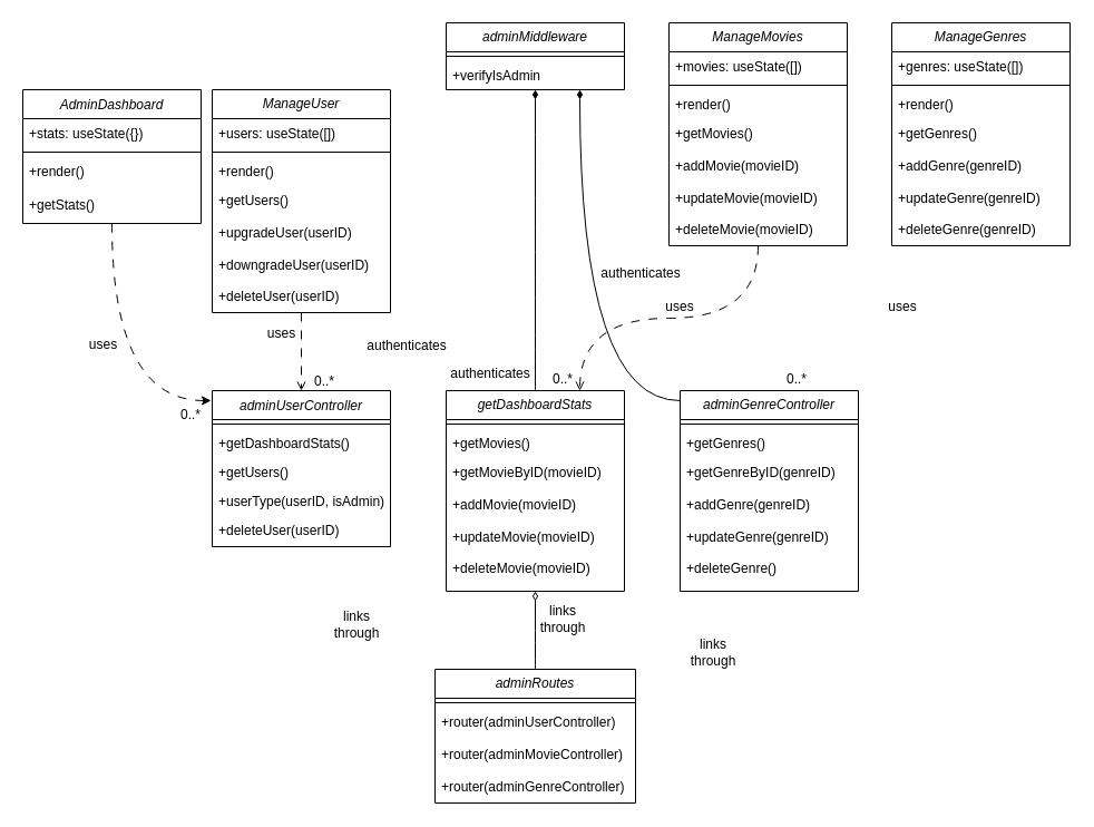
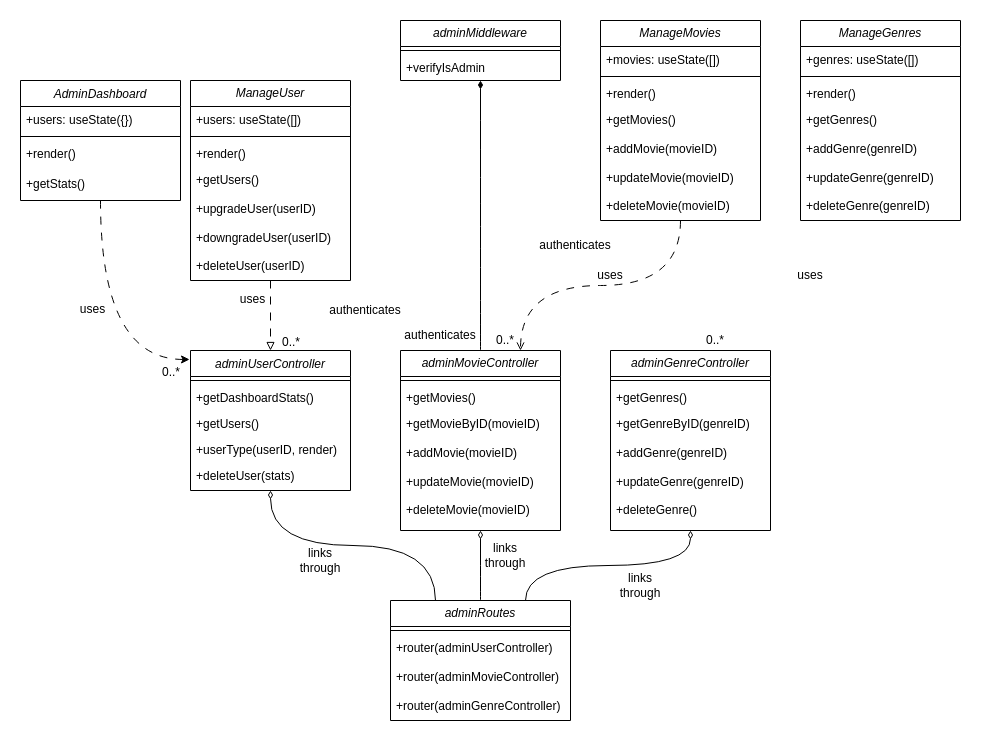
  <mxCell id="0" />
  <mxCell id="1" parent="0" />
  <mxCell id="2" value="AdminDashboard" style="swimlane;fontStyle=2;align=center;verticalAlign=top;childLayout=stackLayout;horizontal=1;startSize=26;horizontalStack=0;resizeParent=1;resizeLast=0;collapsible=1;marginBottom=0;rounded=0;shadow=0;strokeWidth=1;" parent="1" vertex="1"><mxGeometry x="20" y="80" width="160" height="120" as="geometry"><mxRectangle x="230" y="140" width="160" height="26" as="alternateBounds" /></mxGeometry></mxCell>
- <mxCell id="3" value="+stats: useState({})" style="text;align=left;verticalAlign=top;spacingLeft=4;spacingRight=4;overflow=hidden;rotatable=0;points=[[0,0.5],[1,0.5]];portConstraint=eastwest;" parent="2" vertex="1"><mxGeometry y="26" width="160" height="26" as="geometry" /></mxCell>
+ <mxCell id="3" value="+users: useState({})" style="text;align=left;verticalAlign=top;spacingLeft=4;spacingRight=4;overflow=hidden;rotatable=0;points=[[0,0.5],[1,0.5]];portConstraint=eastwest;" parent="2" vertex="1"><mxGeometry y="26" width="160" height="26" as="geometry" /></mxCell>
  <mxCell id="4" value="" style="line;html=1;strokeWidth=1;align=left;verticalAlign=middle;spacingTop=-1;spacingLeft=3;spacingRight=3;rotatable=0;labelPosition=right;points=[];portConstraint=eastwest;" parent="2" vertex="1"><mxGeometry y="52" width="160" height="8" as="geometry" /></mxCell>
  <mxCell id="5" value="+render()" style="text;align=left;verticalAlign=top;spacingLeft=4;spacingRight=4;overflow=hidden;rotatable=0;points=[[0,0.5],[1,0.5]];portConstraint=eastwest;" parent="2" vertex="1"><mxGeometry y="60" width="160" height="30" as="geometry" /></mxCell>
  <mxCell id="6" value="+getStats()" style="text;align=left;verticalAlign=top;spacingLeft=4;spacingRight=4;overflow=hidden;rotatable=0;points=[[0,0.5],[1,0.5]];portConstraint=eastwest;" vertex="1" parent="2"><mxGeometry y="90" width="160" height="30" as="geometry" /></mxCell>
  <mxCell id="7" value="adminUserController" style="swimlane;fontStyle=2;align=center;verticalAlign=top;childLayout=stackLayout;horizontal=1;startSize=26;horizontalStack=0;resizeParent=1;resizeLast=0;collapsible=1;marginBottom=0;rounded=0;shadow=0;strokeWidth=1;" parent="1" vertex="1"><mxGeometry x="190" y="350" width="160" height="140" as="geometry"><mxRectangle x="550" y="140" width="160" height="26" as="alternateBounds" /></mxGeometry></mxCell>
  <mxCell id="8" value="" style="line;html=1;strokeWidth=1;align=left;verticalAlign=middle;spacingTop=-1;spacingLeft=3;spacingRight=3;rotatable=0;labelPosition=right;points=[];portConstraint=eastwest;" parent="7" vertex="1"><mxGeometry y="26" width="160" height="8" as="geometry" /></mxCell>
  <mxCell id="9" value="+getDashboardStats()" style="text;align=left;verticalAlign=top;spacingLeft=4;spacingRight=4;overflow=hidden;rotatable=0;points=[[0,0.5],[1,0.5]];portConstraint=eastwest;" parent="7" vertex="1"><mxGeometry y="34" width="160" height="26" as="geometry" /></mxCell>
  <mxCell id="10" value="+getUsers()" style="text;align=left;verticalAlign=top;spacingLeft=4;spacingRight=4;overflow=hidden;rotatable=0;points=[[0,0.5],[1,0.5]];portConstraint=eastwest;" parent="7" vertex="1"><mxGeometry y="60" width="160" height="26" as="geometry" /></mxCell>
- <mxCell id="11" value="+userType(userID, isAdmin)" style="text;align=left;verticalAlign=top;spacingLeft=4;spacingRight=4;overflow=hidden;rotatable=0;points=[[0,0.5],[1,0.5]];portConstraint=eastwest;" vertex="1" parent="7"><mxGeometry y="86" width="160" height="26" as="geometry" /></mxCell>
- <mxCell id="12" value="+deleteUser(userID)" style="text;align=left;verticalAlign=top;spacingLeft=4;spacingRight=4;overflow=hidden;rotatable=0;points=[[0,0.5],[1,0.5]];portConstraint=eastwest;" vertex="1" parent="7"><mxGeometry y="112" width="160" height="26" as="geometry" /></mxCell>
+ <mxCell id="11" value="+userType(userID, render)" style="text;align=left;verticalAlign=top;spacingLeft=4;spacingRight=4;overflow=hidden;rotatable=0;points=[[0,0.5],[1,0.5]];portConstraint=eastwest;" vertex="1" parent="7"><mxGeometry y="86" width="160" height="26" as="geometry" /></mxCell>
+ <mxCell id="12" value="+deleteUser(stats)" style="text;align=left;verticalAlign=top;spacingLeft=4;spacingRight=4;overflow=hidden;rotatable=0;points=[[0,0.5],[1,0.5]];portConstraint=eastwest;" vertex="1" parent="7"><mxGeometry y="112" width="160" height="26" as="geometry" /></mxCell>
  <mxCell id="13" value="" style="endArrow=classic;shadow=0;strokeWidth=1;rounded=0;endFill=1;edgeStyle=orthogonalEdgeStyle;elbow=vertical;curved=1;exitX=0.5;exitY=1;exitDx=0;exitDy=0;dashed=1;dashPattern=8 8;entryX=-0.006;entryY=0.064;entryDx=0;entryDy=0;entryPerimeter=0;" parent="1" source="2" target="7" edge="1"><mxGeometry x="0.5" y="41" relative="1" as="geometry"><mxPoint x="180" y="152" as="sourcePoint" /><mxPoint x="200" y="360" as="targetPoint" /><mxPoint x="-40" y="32" as="offset" /><Array as="points"><mxPoint x="100" y="359" /></Array></mxGeometry></mxCell>
  <mxCell id="14" value="0..*" style="resizable=0;align=left;verticalAlign=bottom;labelBackgroundColor=none;fontSize=12;" parent="13" connectable="0" vertex="1"><mxGeometry x="-1" relative="1" as="geometry"><mxPoint x="60" y="180" as="offset" /></mxGeometry></mxCell>
  <mxCell id="15" value="uses" style="text;html=1;resizable=0;points=[];;align=center;verticalAlign=middle;labelBackgroundColor=none;rounded=0;shadow=0;strokeWidth=1;fontSize=12;" parent="13" vertex="1" connectable="0"><mxGeometry x="0.5" y="49" relative="1" as="geometry"><mxPoint x="125" y="-11" as="offset" /></mxGeometry></mxCell>
  <mxCell id="16" value="&lt;i&gt;adminMiddleware&lt;/i&gt;" style="swimlane;fontStyle=0;childLayout=stackLayout;horizontal=1;startSize=26;fillColor=none;horizontalStack=0;resizeParent=1;resizeParentMax=0;resizeLast=0;collapsible=1;marginBottom=0;whiteSpace=wrap;html=1;" vertex="1" parent="1"><mxGeometry x="400" y="20" width="160" height="60" as="geometry" /></mxCell>
  <mxCell id="17" value="" style="line;html=1;strokeWidth=1;align=left;verticalAlign=middle;spacingTop=-1;spacingLeft=3;spacingRight=3;rotatable=0;labelPosition=right;points=[];portConstraint=eastwest;" vertex="1" parent="16"><mxGeometry y="26" width="160" height="8" as="geometry" /></mxCell>
  <mxCell id="18" value="+verifyIsAdmin" style="text;strokeColor=none;fillColor=none;align=left;verticalAlign=top;spacingLeft=4;spacingRight=4;overflow=hidden;rotatable=0;points=[[0,0.5],[1,0.5]];portConstraint=eastwest;whiteSpace=wrap;html=1;" vertex="1" parent="16"><mxGeometry y="34" width="160" height="26" as="geometry" /></mxCell>
- <mxCell id="19" style="edgeStyle=orthogonalEdgeStyle;rounded=0;orthogonalLoop=1;jettySize=auto;html=1;exitX=0.5;exitY=1;exitDx=0;exitDy=0;entryX=0.5;entryY=0;entryDx=0;entryDy=0;endArrow=open;endFill=0;dashed=1;dashPattern=8 8;" edge="1" parent="1" source="20" target="7"><mxGeometry relative="1" as="geometry" /></mxCell>
+ <mxCell id="19" style="edgeStyle=orthogonalEdgeStyle;rounded=0;orthogonalLoop=1;jettySize=auto;html=1;exitX=0.5;exitY=1;exitDx=0;exitDy=0;entryX=0.5;entryY=0;entryDx=0;entryDy=0;endArrow=block;endFill=0;dashed=1;dashPattern=8 8;" edge="1" parent="1" source="20" target="7"><mxGeometry relative="1" as="geometry" /></mxCell>
  <mxCell id="20" value="&lt;i&gt;ManageUser&lt;/i&gt;" style="swimlane;fontStyle=0;childLayout=stackLayout;horizontal=1;startSize=26;fillColor=none;horizontalStack=0;resizeParent=1;resizeParentMax=0;resizeLast=0;collapsible=1;marginBottom=0;whiteSpace=wrap;html=1;" vertex="1" parent="1"><mxGeometry x="190" y="80" width="160" height="200" as="geometry" /></mxCell>
  <mxCell id="21" value="+users: useState([])" style="text;strokeColor=none;fillColor=none;align=left;verticalAlign=top;spacingLeft=4;spacingRight=4;overflow=hidden;rotatable=0;points=[[0,0.5],[1,0.5]];portConstraint=eastwest;whiteSpace=wrap;html=1;" vertex="1" parent="20"><mxGeometry y="26" width="160" height="26" as="geometry" /></mxCell>
  <mxCell id="22" value="" style="line;html=1;strokeWidth=1;align=left;verticalAlign=middle;spacingTop=-1;spacingLeft=3;spacingRight=3;rotatable=0;labelPosition=right;points=[];portConstraint=eastwest;" vertex="1" parent="20"><mxGeometry y="52" width="160" height="8" as="geometry" /></mxCell>
  <mxCell id="23" value="+render()" style="text;strokeColor=none;fillColor=none;align=left;verticalAlign=top;spacingLeft=4;spacingRight=4;overflow=hidden;rotatable=0;points=[[0,0.5],[1,0.5]];portConstraint=eastwest;whiteSpace=wrap;html=1;" vertex="1" parent="20"><mxGeometry y="60" width="160" height="26" as="geometry" /></mxCell>
  <mxCell id="24" value="&lt;div&gt;+getUsers()&lt;/div&gt;&lt;div&gt;&lt;br&gt;&lt;/div&gt;&lt;div&gt;+upgradeUser(userID)&lt;br&gt;&lt;br&gt;+downgradeUser(userID)&lt;br&gt;&lt;br&gt;+deleteUser(userID)&lt;/div&gt;" style="text;strokeColor=none;fillColor=none;align=left;verticalAlign=top;spacingLeft=4;spacingRight=4;overflow=hidden;rotatable=0;points=[[0,0.5],[1,0.5]];portConstraint=eastwest;whiteSpace=wrap;html=1;" vertex="1" parent="20"><mxGeometry y="86" width="160" height="114" as="geometry" /></mxCell>
  <mxCell id="25" value="0..*" style="resizable=0;align=left;verticalAlign=bottom;labelBackgroundColor=none;fontSize=12;" connectable="0" vertex="1" parent="1"><mxGeometry x="280" y="350" as="geometry" /></mxCell>
  <mxCell id="26" value="uses" style="text;html=1;resizable=0;points=[];;align=center;verticalAlign=middle;labelBackgroundColor=none;rounded=0;shadow=0;strokeWidth=1;fontSize=12;" vertex="1" connectable="0" parent="1"><mxGeometry x="110" y="310" as="geometry"><mxPoint x="-19" y="-2" as="offset" /></mxGeometry></mxCell>
  <mxCell id="27" value="authenticates" style="text;html=1;align=center;verticalAlign=middle;whiteSpace=wrap;rounded=0;" vertex="1" parent="1"><mxGeometry x="340" y="295" width="50" height="30" as="geometry" /></mxCell>
  <mxCell id="28" style="edgeStyle=orthogonalEdgeStyle;rounded=0;orthogonalLoop=1;jettySize=auto;html=1;entryX=0.463;entryY=0.962;entryDx=0;entryDy=0;entryPerimeter=0;curved=1;endArrow=diamondThin;endFill=1;exitX=0.5;exitY=0;exitDx=0;exitDy=0;" edge="1" parent="1" source="35"><mxGeometry relative="1" as="geometry"><mxPoint x="510" y="350" as="sourcePoint" /><mxPoint x="480" y="80.002" as="targetPoint" /><Array as="points"><mxPoint x="480" y="350" /></Array></mxGeometry></mxCell>
  <mxCell id="29" value="authenticates" style="text;html=1;align=center;verticalAlign=middle;whiteSpace=wrap;rounded=0;" vertex="1" parent="1"><mxGeometry x="430" y="320" width="20" height="30" as="geometry" /></mxCell>
  <mxCell id="30" value="&lt;i&gt;adminGenreController&lt;/i&gt;" style="swimlane;fontStyle=0;childLayout=stackLayout;horizontal=1;startSize=26;fillColor=none;horizontalStack=0;resizeParent=1;resizeParentMax=0;resizeLast=0;collapsible=1;marginBottom=0;whiteSpace=wrap;html=1;" vertex="1" parent="1"><mxGeometry x="610" y="350" width="160" height="180" as="geometry" /></mxCell>
  <mxCell id="31" value="" style="line;html=1;strokeWidth=1;align=left;verticalAlign=middle;spacingTop=-1;spacingLeft=3;spacingRight=3;rotatable=0;labelPosition=right;points=[];portConstraint=eastwest;" vertex="1" parent="30"><mxGeometry y="26" width="160" height="8" as="geometry" /></mxCell>
  <mxCell id="32" value="+getGenres()" style="text;strokeColor=none;fillColor=none;align=left;verticalAlign=top;spacingLeft=4;spacingRight=4;overflow=hidden;rotatable=0;points=[[0,0.5],[1,0.5]];portConstraint=eastwest;whiteSpace=wrap;html=1;" vertex="1" parent="30"><mxGeometry y="34" width="160" height="26" as="geometry" /></mxCell>
  <mxCell id="33" value="+getGenreByID(genreID)&lt;br&gt;&lt;br&gt;+addGenre(genreID)&lt;br&gt;&lt;br&gt;+updateGenre(genreID)&lt;br&gt;&lt;br&gt;+deleteGenre()" style="text;strokeColor=none;fillColor=none;align=left;verticalAlign=top;spacingLeft=4;spacingRight=4;overflow=hidden;rotatable=0;points=[[0,0.5],[1,0.5]];portConstraint=eastwest;whiteSpace=wrap;html=1;" vertex="1" parent="30"><mxGeometry y="60" width="160" height="120" as="geometry" /></mxCell>
- <mxCell id="34" value="" style="edgeStyle=orthogonalEdgeStyle;rounded=0;orthogonalLoop=1;jettySize=auto;html=1;curved=1;exitX=0;exitY=0.05;exitDx=0;exitDy=0;exitPerimeter=0;endArrow=diamondThin;endFill=1;" edge="1" parent="1" source="30" target="18"><mxGeometry relative="1" as="geometry"><mxPoint x="670" y="359" as="sourcePoint" /><mxPoint x="520" y="80" as="targetPoint" /><Array as="points"><mxPoint x="520" y="359" /></Array></mxGeometry></mxCell>
- <mxCell id="35" value="&lt;i&gt;getDashboardStats&lt;/i&gt;" style="swimlane;fontStyle=0;childLayout=stackLayout;horizontal=1;startSize=26;fillColor=none;horizontalStack=0;resizeParent=1;resizeParentMax=0;resizeLast=0;collapsible=1;marginBottom=0;whiteSpace=wrap;html=1;" vertex="1" parent="1"><mxGeometry x="400" y="350" width="160" height="180" as="geometry" /></mxCell>
+ <mxCell id="35" value="&lt;i&gt;adminMovieController&lt;/i&gt;" style="swimlane;fontStyle=0;childLayout=stackLayout;horizontal=1;startSize=26;fillColor=none;horizontalStack=0;resizeParent=1;resizeParentMax=0;resizeLast=0;collapsible=1;marginBottom=0;whiteSpace=wrap;html=1;" vertex="1" parent="1"><mxGeometry x="400" y="350" width="160" height="180" as="geometry" /></mxCell>
  <mxCell id="36" value="" style="line;html=1;strokeWidth=1;align=left;verticalAlign=middle;spacingTop=-1;spacingLeft=3;spacingRight=3;rotatable=0;labelPosition=right;points=[];portConstraint=eastwest;" vertex="1" parent="35"><mxGeometry y="26" width="160" height="8" as="geometry" /></mxCell>
  <mxCell id="37" value="+getMovies()" style="text;strokeColor=none;fillColor=none;align=left;verticalAlign=top;spacingLeft=4;spacingRight=4;overflow=hidden;rotatable=0;points=[[0,0.5],[1,0.5]];portConstraint=eastwest;whiteSpace=wrap;html=1;" vertex="1" parent="35"><mxGeometry y="34" width="160" height="26" as="geometry" /></mxCell>
  <mxCell id="38" value="&lt;div&gt;+getMovieByID(movieID)&lt;br&gt;&lt;br&gt;+addMovie(movieID)&lt;br&gt;&lt;br&gt;+updateMovie(movieID)&lt;br&gt;&lt;br&gt;+deleteMovie(movieID)&lt;/div&gt;" style="text;strokeColor=none;fillColor=none;align=left;verticalAlign=top;spacingLeft=4;spacingRight=4;overflow=hidden;rotatable=0;points=[[0,0.5],[1,0.5]];portConstraint=eastwest;whiteSpace=wrap;html=1;" vertex="1" parent="35"><mxGeometry y="60" width="160" height="120" as="geometry" /></mxCell>
  <mxCell id="39" value="authenticates" style="text;html=1;align=center;verticalAlign=middle;whiteSpace=wrap;rounded=0;" vertex="1" parent="1"><mxGeometry x="550" y="230" width="50" height="30" as="geometry" /></mxCell>
  <mxCell id="40" style="edgeStyle=orthogonalEdgeStyle;rounded=0;orthogonalLoop=1;jettySize=auto;html=1;exitX=0.5;exitY=1;exitDx=0;exitDy=0;curved=1;dashed=1;dashPattern=8 8;endArrow=open;endFill=0;entryX=0.75;entryY=0;entryDx=0;entryDy=0;" edge="1" parent="1" source="41" target="35"><mxGeometry relative="1" as="geometry"><mxPoint x="670" y="290" as="targetPoint" /></mxGeometry></mxCell>
  <mxCell id="41" value="&lt;i&gt;ManageMovies&lt;/i&gt;" style="swimlane;fontStyle=0;childLayout=stackLayout;horizontal=1;startSize=26;fillColor=none;horizontalStack=0;resizeParent=1;resizeParentMax=0;resizeLast=0;collapsible=1;marginBottom=0;whiteSpace=wrap;html=1;" vertex="1" parent="1"><mxGeometry x="600" y="20" width="160" height="200" as="geometry" /></mxCell>
  <mxCell id="42" value="+movies: useState([])" style="text;strokeColor=none;fillColor=none;align=left;verticalAlign=top;spacingLeft=4;spacingRight=4;overflow=hidden;rotatable=0;points=[[0,0.5],[1,0.5]];portConstraint=eastwest;whiteSpace=wrap;html=1;" vertex="1" parent="41"><mxGeometry y="26" width="160" height="26" as="geometry" /></mxCell>
  <mxCell id="43" value="" style="line;html=1;strokeWidth=1;align=left;verticalAlign=middle;spacingTop=-1;spacingLeft=3;spacingRight=3;rotatable=0;labelPosition=right;points=[];portConstraint=eastwest;" vertex="1" parent="41"><mxGeometry y="52" width="160" height="8" as="geometry" /></mxCell>
  <mxCell id="44" value="+render()" style="text;strokeColor=none;fillColor=none;align=left;verticalAlign=top;spacingLeft=4;spacingRight=4;overflow=hidden;rotatable=0;points=[[0,0.5],[1,0.5]];portConstraint=eastwest;whiteSpace=wrap;html=1;" vertex="1" parent="41"><mxGeometry y="60" width="160" height="26" as="geometry" /></mxCell>
  <mxCell id="45" value="&lt;div&gt;+getMovies()&lt;br&gt;&lt;br&gt;+addMovie(movieID)&lt;br&gt;&lt;br&gt;+updateMovie(movieID)&lt;br&gt;&lt;br&gt;+deleteMovie(movieID)&lt;/div&gt;" style="text;strokeColor=none;fillColor=none;align=left;verticalAlign=top;spacingLeft=4;spacingRight=4;overflow=hidden;rotatable=0;points=[[0,0.5],[1,0.5]];portConstraint=eastwest;whiteSpace=wrap;html=1;" vertex="1" parent="41"><mxGeometry y="86" width="160" height="114" as="geometry" /></mxCell>
  <mxCell id="46" value="uses" style="text;html=1;align=center;verticalAlign=middle;whiteSpace=wrap;rounded=0;" vertex="1" parent="1"><mxGeometry x="580" y="260" width="60" height="30" as="geometry" /></mxCell>
  <mxCell id="47" value="0..*" style="resizable=0;align=left;verticalAlign=bottom;labelBackgroundColor=none;fontSize=12;" connectable="0" vertex="1" parent="1"><mxGeometry x="500" y="340" as="geometry"><mxPoint x="-6" y="8" as="offset" /></mxGeometry></mxCell>
  <mxCell id="48" value="&lt;i&gt;ManageGenres&lt;/i&gt;" style="swimlane;fontStyle=0;childLayout=stackLayout;horizontal=1;startSize=26;fillColor=none;horizontalStack=0;resizeParent=1;resizeParentMax=0;resizeLast=0;collapsible=1;marginBottom=0;whiteSpace=wrap;html=1;" vertex="1" parent="1"><mxGeometry x="800" y="20" width="160" height="200" as="geometry" /></mxCell>
  <mxCell id="49" value="+genres: useState([])" style="text;strokeColor=none;fillColor=none;align=left;verticalAlign=top;spacingLeft=4;spacingRight=4;overflow=hidden;rotatable=0;points=[[0,0.5],[1,0.5]];portConstraint=eastwest;whiteSpace=wrap;html=1;" vertex="1" parent="48"><mxGeometry y="26" width="160" height="26" as="geometry" /></mxCell>
  <mxCell id="50" value="" style="line;html=1;strokeWidth=1;align=left;verticalAlign=middle;spacingTop=-1;spacingLeft=3;spacingRight=3;rotatable=0;labelPosition=right;points=[];portConstraint=eastwest;" vertex="1" parent="48"><mxGeometry y="52" width="160" height="8" as="geometry" /></mxCell>
  <mxCell id="51" value="+render()" style="text;strokeColor=none;fillColor=none;align=left;verticalAlign=top;spacingLeft=4;spacingRight=4;overflow=hidden;rotatable=0;points=[[0,0.5],[1,0.5]];portConstraint=eastwest;whiteSpace=wrap;html=1;" vertex="1" parent="48"><mxGeometry y="60" width="160" height="26" as="geometry" /></mxCell>
  <mxCell id="52" value="&lt;div&gt;+getGenres()&lt;br&gt;&lt;br&gt;+addGenre(genreID)&lt;br&gt;&lt;br&gt;+updateGenre(genreID)&lt;br&gt;&lt;br&gt;+deleteGenre(genreID)&lt;/div&gt;" style="text;strokeColor=none;fillColor=none;align=left;verticalAlign=top;spacingLeft=4;spacingRight=4;overflow=hidden;rotatable=0;points=[[0,0.5],[1,0.5]];portConstraint=eastwest;whiteSpace=wrap;html=1;" vertex="1" parent="48"><mxGeometry y="86" width="160" height="114" as="geometry" /></mxCell>
  <mxCell id="53" value="0..*" style="resizable=0;align=left;verticalAlign=bottom;labelBackgroundColor=none;fontSize=12;" connectable="0" vertex="1" parent="1"><mxGeometry x="710" y="340" as="geometry"><mxPoint x="-6" y="8" as="offset" /></mxGeometry></mxCell>
  <mxCell id="54" value="uses" style="text;html=1;align=center;verticalAlign=middle;whiteSpace=wrap;rounded=0;" vertex="1" parent="1"><mxGeometry x="780" y="260" width="60" height="30" as="geometry" /></mxCell>
+ <mxCell id="55" style="edgeStyle=orthogonalEdgeStyle;rounded=0;orthogonalLoop=1;jettySize=auto;html=1;exitX=0.25;exitY=0;exitDx=0;exitDy=0;entryX=0.5;entryY=1;entryDx=0;entryDy=0;curved=1;endArrow=diamondThin;endFill=0;" edge="1" parent="1" source="58" target="7"><mxGeometry relative="1" as="geometry" /></mxCell>
  <mxCell id="56" style="edgeStyle=orthogonalEdgeStyle;rounded=0;orthogonalLoop=1;jettySize=auto;html=1;exitX=0.5;exitY=0;exitDx=0;exitDy=0;entryX=0.5;entryY=1;entryDx=0;entryDy=0;curved=1;endArrow=diamondThin;endFill=0;" edge="1" parent="1" source="58" target="35"><mxGeometry relative="1" as="geometry" /></mxCell>
+ <mxCell id="57" style="edgeStyle=orthogonalEdgeStyle;rounded=0;orthogonalLoop=1;jettySize=auto;html=1;exitX=0.75;exitY=0;exitDx=0;exitDy=0;entryX=0.5;entryY=1;entryDx=0;entryDy=0;curved=1;endArrow=diamondThin;endFill=0;" edge="1" parent="1" source="58" target="30"><mxGeometry relative="1" as="geometry" /></mxCell>
  <mxCell id="58" value="&lt;i&gt;adminRoutes&lt;/i&gt;" style="swimlane;fontStyle=0;childLayout=stackLayout;horizontal=1;startSize=26;fillColor=none;horizontalStack=0;resizeParent=1;resizeParentMax=0;resizeLast=0;collapsible=1;marginBottom=0;whiteSpace=wrap;html=1;" vertex="1" parent="1"><mxGeometry x="390" y="600" width="180" height="120" as="geometry" /></mxCell>
  <mxCell id="59" value="" style="line;html=1;strokeWidth=1;align=left;verticalAlign=middle;spacingTop=-1;spacingLeft=3;spacingRight=3;rotatable=0;labelPosition=right;points=[];portConstraint=eastwest;" vertex="1" parent="58"><mxGeometry y="26" width="180" height="8" as="geometry" /></mxCell>
  <mxCell id="60" value="+router(adminUserController)&lt;br&gt;&lt;br&gt;+router(adminMovieController)&lt;br&gt;&lt;br&gt;+router(adminGenreController)" style="text;strokeColor=none;fillColor=none;align=left;verticalAlign=top;spacingLeft=4;spacingRight=4;overflow=hidden;rotatable=0;points=[[0,0.5],[1,0.5]];portConstraint=eastwest;whiteSpace=wrap;html=1;" vertex="1" parent="58"><mxGeometry y="34" width="180" height="86" as="geometry" /></mxCell>
  <mxCell id="61" value="links through" style="text;html=1;align=center;verticalAlign=middle;whiteSpace=wrap;rounded=0;" vertex="1" parent="1"><mxGeometry x="290" y="545" width="60" height="30" as="geometry" /></mxCell>
  <mxCell id="62" value="links through" style="text;html=1;align=center;verticalAlign=middle;whiteSpace=wrap;rounded=0;" vertex="1" parent="1"><mxGeometry x="480" y="540" width="50" height="30" as="geometry" /></mxCell>
  <mxCell id="63" value="links through" style="text;html=1;align=center;verticalAlign=middle;whiteSpace=wrap;rounded=0;" vertex="1" parent="1"><mxGeometry x="610" y="570" width="60" height="30" as="geometry" /></mxCell>
